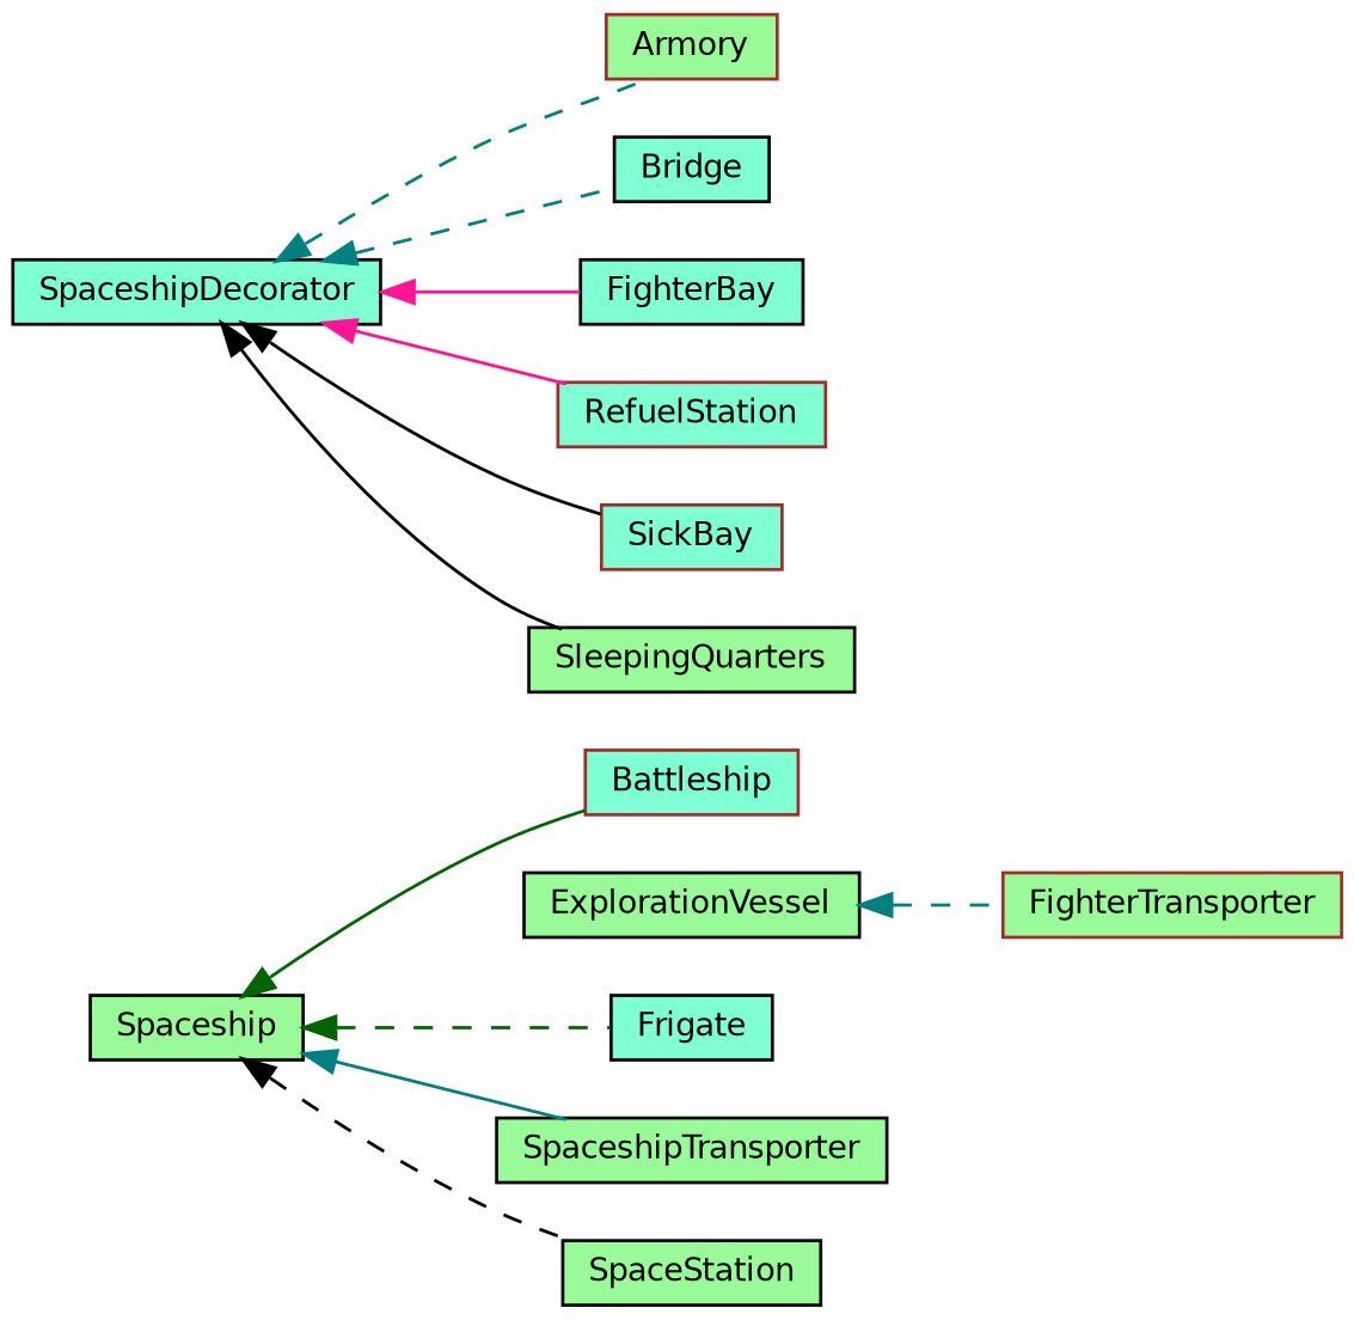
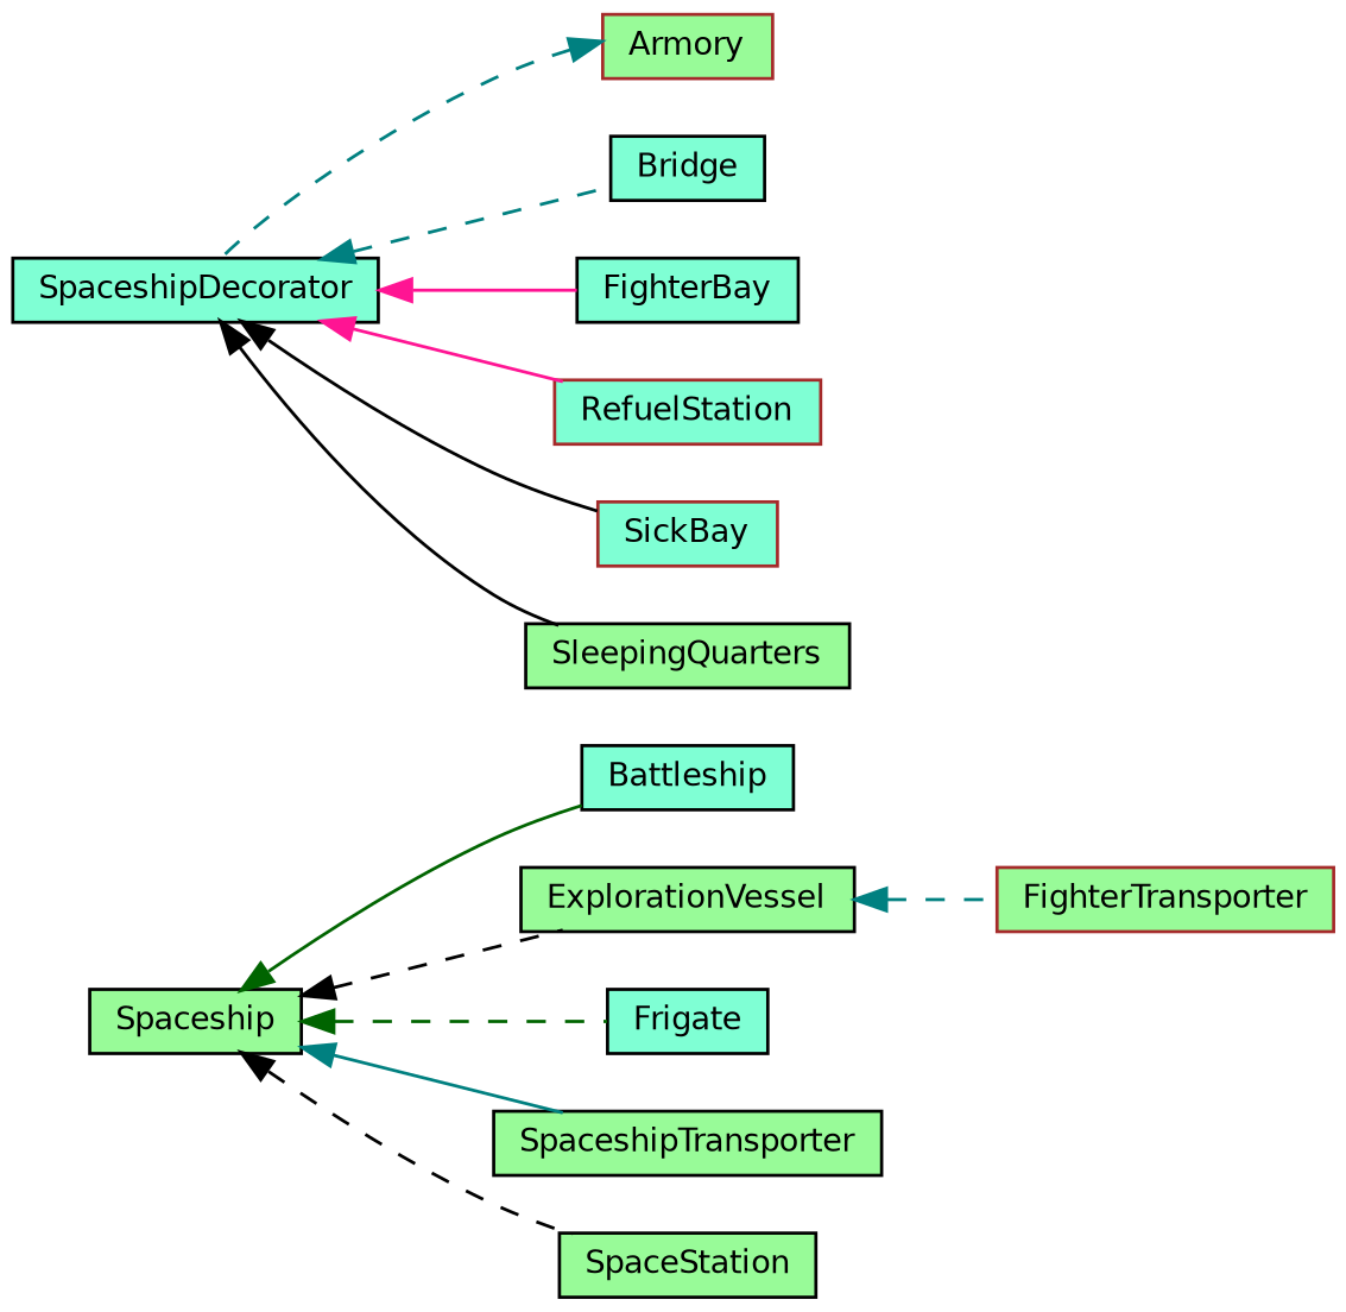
  digraph {
    rankdir=LR
    node [color=black fillcolor=palegreen fontname=Helvetica fontsize=10 shape=record style=filled]
    edge [color=black dir=back fontname=Helvetica fontsize=10 labelfontname=Helvetica labelfontsize=10 style=solid]
    n1 [height=0.2 label=Spaceship width=0.4]
-   n2 [color=brown fillcolor=aquamarine height=0.2 label=Battleship width=0.4]
+   n2 [fillcolor=aquamarine height=0.2 label=Battleship width=0.4]
    n3 [height=0.2 label=ExplorationVessel width=0.4]
    n4 [fillcolor=aquamarine height=0.2 label=Frigate width=0.4]
    n5 [height=0.2 label=SpaceshipTransporter width=0.4]
    n6 [height=0.2 label=SpaceStation width=0.4]
    n7 [color=brown height=0.2 label=FighterTransporter width=0.4]
    n8 [fillcolor=aquamarine height=0.2 label=SpaceshipDecorator width=0.4]
    n9 [color=brown height=0.2 label=Armory width=0.4]
    n10 [fillcolor=aquamarine height=0.2 label=Bridge width=0.4]
    n11 [fillcolor=aquamarine height=0.2 label=FighterBay width=0.4]
    n12 [color=brown fillcolor=aquamarine height=0.2 label=RefuelStation width=0.4]
    n13 [color=brown fillcolor=aquamarine height=0.2 label=SickBay width=0.4]
    n14 [height=0.2 label=SleepingQuarters width=0.4]
    n1 -> n2 [color=darkgreen]
+   n1 -> n3 [style=dashed]
    n1 -> n4 [color=darkgreen style=dashed]
    n1 -> n5 [color=teal]
    n1 -> n6 [style=dashed]
    n3 -> n7 [color=teal style=dashed]
-   n8 -> n9 [color=teal style=dashed]
+   n9 -> n8 [color=teal style=dashed]
    n8 -> n10 [color=teal style=dashed]
    n8 -> n11 [color=deeppink]
    n8 -> n12 [color=deeppink]
    n8 -> n13
    n8 -> n14
  }
